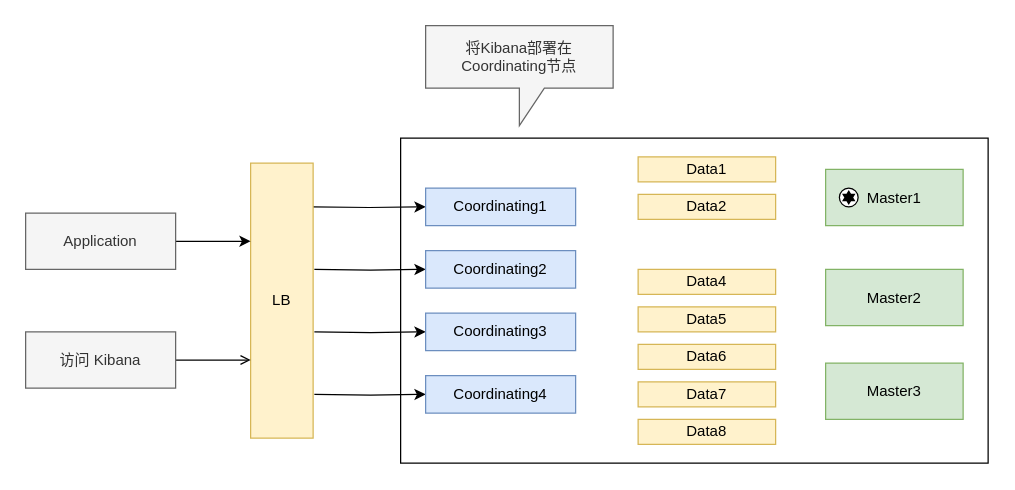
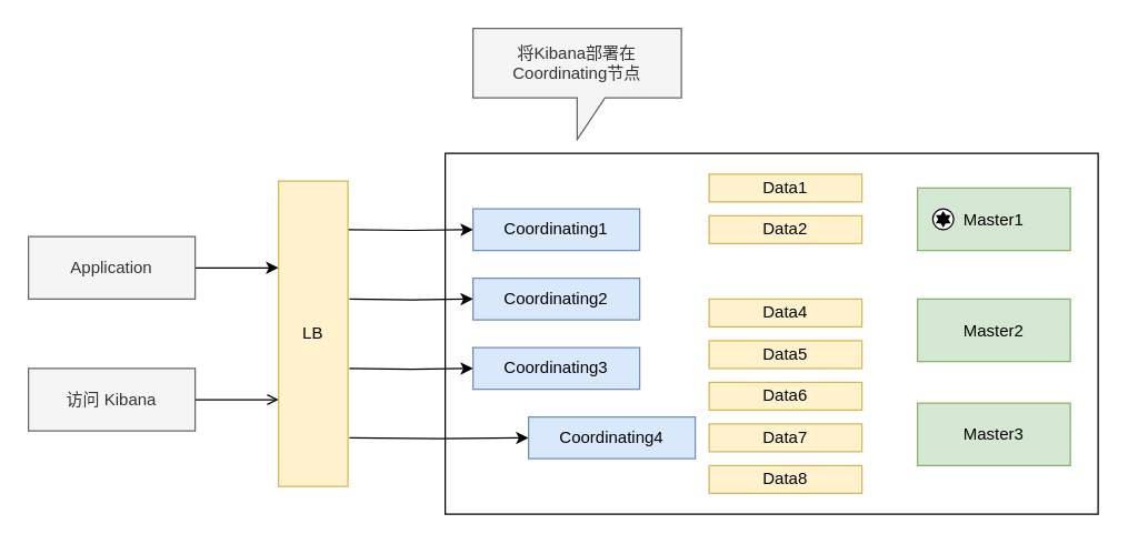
  <mxCell id="0" />
  <mxCell id="1" parent="0" />
  <mxCell id="2" value="" style="rounded=0;whiteSpace=wrap;html=1;" vertex="1" parent="1"><mxGeometry x="320" y="110" width="470" height="260" as="geometry" /></mxCell>
  <mxCell id="3" style="edgeStyle=orthogonalEdgeStyle;rounded=0;orthogonalLoop=1;jettySize=auto;html=1;entryX=0;entryY=0.5;entryDx=0;entryDy=0;" edge="1" parent="1" target="8"><mxGeometry relative="1" as="geometry"><mxPoint x="249" y="165" as="sourcePoint" /></mxGeometry></mxCell>
  <mxCell id="4" style="edgeStyle=orthogonalEdgeStyle;rounded=0;orthogonalLoop=1;jettySize=auto;html=1;" edge="1" parent="1" target="9"><mxGeometry relative="1" as="geometry"><mxPoint x="251" y="215" as="sourcePoint" /></mxGeometry></mxCell>
  <mxCell id="5" style="edgeStyle=orthogonalEdgeStyle;rounded=0;orthogonalLoop=1;jettySize=auto;html=1;" edge="1" parent="1" target="10"><mxGeometry relative="1" as="geometry"><mxPoint x="251" y="265" as="sourcePoint" /></mxGeometry></mxCell>
  <mxCell id="6" style="edgeStyle=orthogonalEdgeStyle;rounded=0;orthogonalLoop=1;jettySize=auto;html=1;" edge="1" parent="1" target="11"><mxGeometry relative="1" as="geometry"><mxPoint x="251" y="315" as="sourcePoint" /></mxGeometry></mxCell>
  <mxCell id="7" value="LB" style="rounded=0;whiteSpace=wrap;html=1;fillColor=#fff2cc;strokeColor=#d6b656;" vertex="1" parent="1"><mxGeometry x="200" y="130" width="50" height="220" as="geometry" /></mxCell>
  <mxCell id="8" value="Coordinating1" style="rounded=0;whiteSpace=wrap;html=1;fillColor=#dae8fc;strokeColor=#6c8ebf;" vertex="1" parent="1"><mxGeometry x="340" y="150" width="120" height="30" as="geometry" /></mxCell>
  <mxCell id="9" value="Coordinating2" style="rounded=0;whiteSpace=wrap;html=1;fillColor=#dae8fc;strokeColor=#6c8ebf;" vertex="1" parent="1"><mxGeometry x="340" y="200" width="120" height="30" as="geometry" /></mxCell>
  <mxCell id="10" value="Coordinating3" style="rounded=0;whiteSpace=wrap;html=1;fillColor=#dae8fc;strokeColor=#6c8ebf;" vertex="1" parent="1"><mxGeometry x="340" y="250" width="120" height="30" as="geometry" /></mxCell>
- <mxCell id="11" value="Coordinating4" style="rounded=0;whiteSpace=wrap;html=1;fillColor=#dae8fc;strokeColor=#6c8ebf;" vertex="1" parent="1"><mxGeometry x="340" y="300" width="120" height="30" as="geometry" /></mxCell>
+ <mxCell id="11" value="Coordinating4" style="rounded=0;whiteSpace=wrap;html=1;fillColor=#dae8fc;strokeColor=#6c8ebf;" vertex="1" parent="1"><mxGeometry x="380" y="300" width="120" height="30" as="geometry" /></mxCell>
  <mxCell id="12" value="Data1" style="rounded=0;whiteSpace=wrap;html=1;fillColor=#fff2cc;strokeColor=#d6b656;" vertex="1" parent="1"><mxGeometry x="510" y="125" width="110" height="20" as="geometry" /></mxCell>
  <mxCell id="13" value="Data2" style="rounded=0;whiteSpace=wrap;html=1;fillColor=#fff2cc;strokeColor=#d6b656;" vertex="1" parent="1"><mxGeometry x="510" y="155" width="110" height="20" as="geometry" /></mxCell>
  <mxCell id="14" value="Data4" style="rounded=0;whiteSpace=wrap;html=1;fillColor=#fff2cc;strokeColor=#d6b656;" vertex="1" parent="1"><mxGeometry x="510" y="215" width="110" height="20" as="geometry" /></mxCell>
  <mxCell id="15" value="Data5" style="rounded=0;whiteSpace=wrap;html=1;fillColor=#fff2cc;strokeColor=#d6b656;" vertex="1" parent="1"><mxGeometry x="510" y="245" width="110" height="20" as="geometry" /></mxCell>
  <mxCell id="16" value="Data6" style="rounded=0;whiteSpace=wrap;html=1;fillColor=#fff2cc;strokeColor=#d6b656;" vertex="1" parent="1"><mxGeometry x="510" y="275" width="110" height="20" as="geometry" /></mxCell>
  <mxCell id="17" value="Data7" style="rounded=0;whiteSpace=wrap;html=1;fillColor=#fff2cc;strokeColor=#d6b656;" vertex="1" parent="1"><mxGeometry x="510" y="305" width="110" height="20" as="geometry" /></mxCell>
  <mxCell id="18" value="Data8" style="rounded=0;whiteSpace=wrap;html=1;fillColor=#fff2cc;strokeColor=#d6b656;" vertex="1" parent="1"><mxGeometry x="510" y="335" width="110" height="20" as="geometry" /></mxCell>
  <mxCell id="19" value="Master1" style="rounded=0;whiteSpace=wrap;html=1;fillColor=#d5e8d4;strokeColor=#82b366;" vertex="1" parent="1"><mxGeometry x="660" y="135" width="110" height="45" as="geometry" /></mxCell>
  <mxCell id="20" value="Master2" style="rounded=0;whiteSpace=wrap;html=1;fillColor=#d5e8d4;strokeColor=#82b366;" vertex="1" parent="1"><mxGeometry x="660" y="215" width="110" height="45" as="geometry" /></mxCell>
  <mxCell id="21" value="Master3" style="rounded=0;whiteSpace=wrap;html=1;fillColor=#d5e8d4;strokeColor=#82b366;" vertex="1" parent="1"><mxGeometry x="660" y="290" width="110" height="45" as="geometry" /></mxCell>
  <mxCell id="22" value="" style="shape=mxgraph.bpmn.shape;html=1;verticalLabelPosition=bottom;labelBackgroundColor=#ffffff;verticalAlign=top;align=center;perimeter=ellipsePerimeter;outlineConnect=0;outline=standard;symbol=star;" vertex="1" parent="1"><mxGeometry x="671" y="150" width="15" height="15" as="geometry" /></mxCell>
  <mxCell id="23" value="&lt;span style=&quot;white-space: normal&quot;&gt;将Kibana部署在Coordinating节点&lt;/span&gt;" style="shape=callout;whiteSpace=wrap;html=1;perimeter=calloutPerimeter;fillColor=#f5f5f5;strokeColor=#666666;fontColor=#333333;" vertex="1" parent="1"><mxGeometry x="340" y="20" width="150" height="80" as="geometry" /></mxCell>
  <mxCell id="24" value="" style="edgeStyle=orthogonalEdgeStyle;orthogonalLoop=1;jettySize=auto;html=1;rounded=0;" edge="1" parent="1" source="25" target="7"><mxGeometry relative="1" as="geometry"><Array as="points"><mxPoint x="190" y="193" /><mxPoint x="190" y="193" /></Array></mxGeometry></mxCell>
  <mxCell id="25" value="Application" style="rounded=0;whiteSpace=wrap;html=1;fillColor=#f5f5f5;strokeColor=#666666;fontColor=#333333;" vertex="1" parent="1"><mxGeometry x="20" y="170" width="120" height="45" as="geometry" /></mxCell>
  <mxCell id="26" value="" style="edgeStyle=orthogonalEdgeStyle;rounded=0;orthogonalLoop=1;jettySize=auto;html=1;endArrow=open;" edge="1" parent="1" source="27" target="7"><mxGeometry relative="1" as="geometry"><Array as="points"><mxPoint x="190" y="288" /><mxPoint x="190" y="288" /></Array></mxGeometry></mxCell>
  <mxCell id="27" value="访问 Kibana" style="rounded=0;whiteSpace=wrap;html=1;fillColor=#f5f5f5;strokeColor=#666666;fontColor=#333333;" vertex="1" parent="1"><mxGeometry x="20" y="265" width="120" height="45" as="geometry" /></mxCell>
